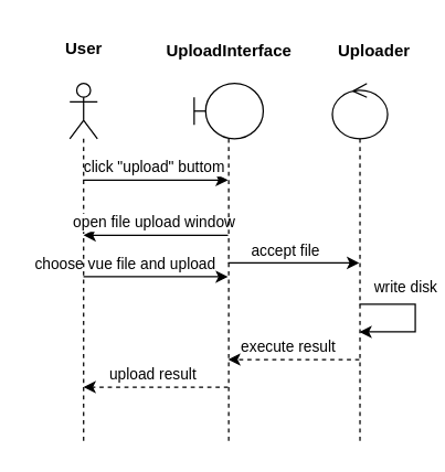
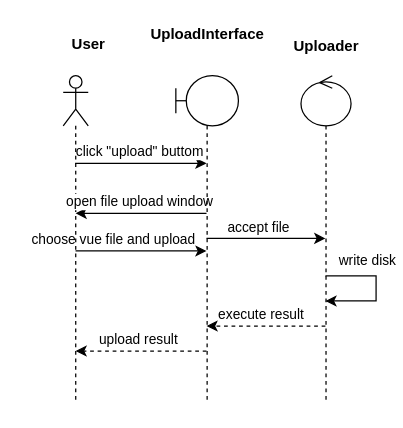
  <mxCell id="0" />
  <mxCell id="1" parent="0" />
  <mxCell id="2" style="edgeStyle=orthogonalEdgeStyle;rounded=0;orthogonalLoop=1;jettySize=auto;html=1;curved=0;" edge="1" parent="1" source="6" target="13"><mxGeometry relative="1" as="geometry"><Array as="points"><mxPoint x="130" y="130" /><mxPoint x="130" y="130" /></Array></mxGeometry></mxCell>
  <mxCell id="3" value="click &quot;upload&quot; buttom" style="edgeLabel;html=1;align=center;verticalAlign=middle;resizable=0;points=[];" vertex="1" connectable="0" parent="2"><mxGeometry x="-0.259" y="4" relative="1" as="geometry"><mxPoint x="12" y="-6" as="offset" /></mxGeometry></mxCell>
  <mxCell id="4" style="edgeStyle=orthogonalEdgeStyle;rounded=0;orthogonalLoop=1;jettySize=auto;html=1;curved=0;" edge="1" parent="1"><mxGeometry relative="1" as="geometry"><mxPoint x="59.855" y="200" as="sourcePoint" /><mxPoint x="164.5" y="200" as="targetPoint" /></mxGeometry></mxCell>
  <mxCell id="5" value="choose vue file and upload" style="edgeLabel;html=1;align=center;verticalAlign=middle;resizable=0;points=[];" vertex="1" connectable="0" parent="4"><mxGeometry x="-0.134" y="3" relative="1" as="geometry"><mxPoint x="-15" y="-7" as="offset" /></mxGeometry></mxCell>
  <mxCell id="6" value="" style="shape=umlLifeline;perimeter=lifelinePerimeter;whiteSpace=wrap;html=1;container=1;dropTarget=0;collapsible=0;recursiveResize=0;outlineConnect=0;portConstraint=eastwest;newEdgeStyle={&quot;curved&quot;:0,&quot;rounded&quot;:0};participant=umlActor;" vertex="1" parent="1"><mxGeometry x="50" y="60" width="20" height="260" as="geometry" /></mxCell>
  <mxCell id="7" style="edgeStyle=orthogonalEdgeStyle;rounded=0;orthogonalLoop=1;jettySize=auto;html=1;curved=0;" edge="1" parent="1"><mxGeometry relative="1" as="geometry"><mxPoint x="164.5" y="170" as="sourcePoint" /><mxPoint x="59.855" y="170" as="targetPoint" /></mxGeometry></mxCell>
  <mxCell id="8" value="open file upload window" style="edgeLabel;html=1;align=center;verticalAlign=middle;resizable=0;points=[];" vertex="1" connectable="0" parent="7"><mxGeometry x="0.146" y="2" relative="1" as="geometry"><mxPoint x="6" y="-12" as="offset" /></mxGeometry></mxCell>
  <mxCell id="9" style="edgeStyle=orthogonalEdgeStyle;rounded=0;orthogonalLoop=1;jettySize=auto;html=1;curved=0;" edge="1" parent="1" source="13" target="19"><mxGeometry relative="1" as="geometry" /></mxCell>
  <mxCell id="10" value="accept file" style="edgeLabel;html=1;align=center;verticalAlign=middle;resizable=0;points=[];" vertex="1" connectable="0" parent="9"><mxGeometry x="0.277" relative="1" as="geometry"><mxPoint x="-20" y="-10" as="offset" /></mxGeometry></mxCell>
  <mxCell id="11" style="edgeStyle=orthogonalEdgeStyle;rounded=0;orthogonalLoop=1;jettySize=auto;html=1;curved=0;dashed=1;" edge="1" parent="1"><mxGeometry relative="1" as="geometry"><mxPoint x="164.5" y="280" as="sourcePoint" /><mxPoint x="59.855" y="280" as="targetPoint" /></mxGeometry></mxCell>
  <mxCell id="12" value="upload result" style="edgeLabel;html=1;align=center;verticalAlign=middle;resizable=0;points=[];" vertex="1" connectable="0" parent="11"><mxGeometry x="-0.021" y="-1" relative="1" as="geometry"><mxPoint x="-4" y="-9" as="offset" /></mxGeometry></mxCell>
  <mxCell id="13" value="" style="shape=umlLifeline;perimeter=lifelinePerimeter;whiteSpace=wrap;html=1;container=1;dropTarget=0;collapsible=0;recursiveResize=0;outlineConnect=0;portConstraint=eastwest;newEdgeStyle={&quot;curved&quot;:0,&quot;rounded&quot;:0};participant=umlBoundary;" vertex="1" parent="1"><mxGeometry x="140" y="60" width="50" height="260" as="geometry" /></mxCell>
- <mxCell id="14" value="User" style="text;align=center;fontStyle=1;verticalAlign=middle;spacingLeft=3;spacingRight=3;strokeColor=none;rotatable=0;points=[[0,0.5],[1,0.5]];portConstraint=eastwest;html=1;" vertex="1" parent="1"><mxGeometry x="20" y="20" width="80" height="30" as="geometry" /></mxCell>
+ <mxCell id="14" value="User" style="text;align=center;fontStyle=1;verticalAlign=middle;spacingLeft=3;spacingRight=3;strokeColor=none;rotatable=0;points=[[0,0.5],[1,0.5]];portConstraint=eastwest;html=1;" vertex="1" parent="1"><mxGeometry x="30" y="20" width="80" height="30" as="geometry" /></mxCell>
  <mxCell id="15" style="edgeStyle=orthogonalEdgeStyle;rounded=0;orthogonalLoop=1;jettySize=auto;html=1;curved=0;" edge="1" parent="1" target="19" source="19"><mxGeometry relative="1" as="geometry"><mxPoint x="259.5" y="220" as="sourcePoint" /><mxPoint x="259.855" y="260" as="targetPoint" /><Array as="points"><mxPoint x="300" y="220" /><mxPoint x="300" y="240" /></Array></mxGeometry></mxCell>
  <mxCell id="16" value="write disk" style="edgeLabel;html=1;align=center;verticalAlign=middle;resizable=0;points=[];" vertex="1" connectable="0" parent="15"><mxGeometry x="0.192" y="2" relative="1" as="geometry"><mxPoint x="-10" y="-32" as="offset" /></mxGeometry></mxCell>
  <mxCell id="17" style="edgeStyle=orthogonalEdgeStyle;rounded=0;orthogonalLoop=1;jettySize=auto;html=1;curved=0;dashed=1;" edge="1" parent="1" source="19" target="13"><mxGeometry relative="1" as="geometry"><Array as="points"><mxPoint x="210" y="260" /><mxPoint x="210" y="260" /></Array></mxGeometry></mxCell>
  <mxCell id="18" value="execute result" style="edgeLabel;html=1;align=center;verticalAlign=middle;resizable=0;points=[];" vertex="1" connectable="0" parent="17"><mxGeometry x="0.094" y="-1" relative="1" as="geometry"><mxPoint y="-9" as="offset" /></mxGeometry></mxCell>
  <mxCell id="19" value="" style="shape=umlLifeline;perimeter=lifelinePerimeter;whiteSpace=wrap;html=1;container=1;dropTarget=0;collapsible=0;recursiveResize=0;outlineConnect=0;portConstraint=eastwest;newEdgeStyle={&quot;curved&quot;:0,&quot;rounded&quot;:0};participant=umlControl;" vertex="1" parent="1"><mxGeometry x="240" y="60" width="40" height="260" as="geometry" /></mxCell>
- <mxCell id="20" value="UploadInterface" style="text;align=center;fontStyle=1;verticalAlign=middle;spacingLeft=3;spacingRight=3;strokeColor=none;rotatable=0;points=[[0,0.5],[1,0.5]];portConstraint=eastwest;html=1;" vertex="1" parent="1"><mxGeometry x="125" y="24" width="80" height="26" as="geometry" /></mxCell>
- <mxCell id="21" value="Uploader" style="text;align=center;fontStyle=1;verticalAlign=middle;spacingLeft=3;spacingRight=3;strokeColor=none;rotatable=0;points=[[0,0.5],[1,0.5]];portConstraint=eastwest;html=1;" vertex="1" parent="1"><mxGeometry x="230" y="24" width="80" height="26" as="geometry" /></mxCell>
+ <mxCell id="20" value="UploadInterface" style="text;align=center;fontStyle=1;verticalAlign=middle;spacingLeft=3;spacingRight=3;strokeColor=none;rotatable=0;points=[[0,0.5],[1,0.5]];portConstraint=eastwest;html=1;" vertex="1" parent="1"><mxGeometry x="125" y="14" width="80" height="26" as="geometry" /></mxCell>
+ <mxCell id="21" value="Uploader" style="text;align=center;fontStyle=1;verticalAlign=middle;spacingLeft=3;spacingRight=3;strokeColor=none;rotatable=0;points=[[0,0.5],[1,0.5]];portConstraint=eastwest;html=1;" vertex="1" parent="1"><mxGeometry x="220" y="24" width="80" height="26" as="geometry" /></mxCell>
